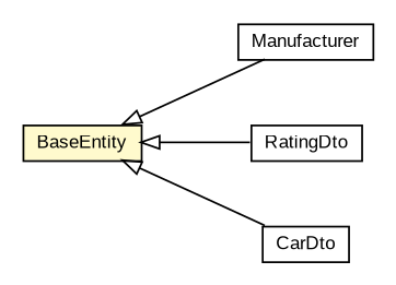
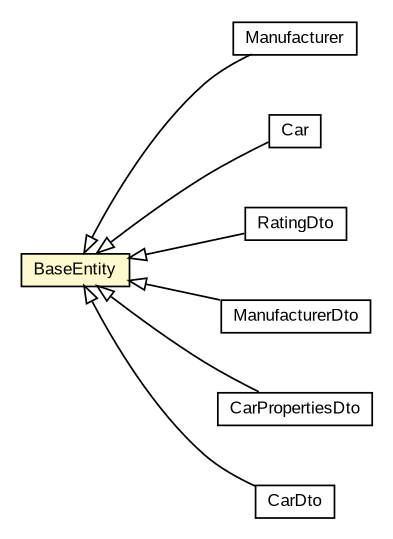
  digraph {
    nodesep=0.25
    rankdir=LR
    ranksep=0.5
    node [fontcolor=black fontname=arial fontsize=10.0 shape=plaintext]
    edge [arrowtail=empty dir=back fontname=arial fontsize=10 headport=p labelfontname=arial labelfontsize=10 tailport=p]
    n1 [label=<<table title="com.gwtplatform.carstore.server.dao.domain.Manufacturer" border="0" cellborder="1" cellspacing="0" cellpadding="2" port="p" href="../../server/dao/domain/Manufacturer.html"> 		<tr><td><table border="0" cellspacing="0" cellpadding="1"> <tr><td align="center" balign="center"> Manufacturer </td></tr> 		</table></td></tr> 		</table>>]
+   n2 [label=<<table title="com.gwtplatform.carstore.server.dao.domain.Car" border="0" cellborder="1" cellspacing="0" cellpadding="2" port="p" href="../../server/dao/domain/Car.html"> 		<tr><td><table border="0" cellspacing="0" cellpadding="1"> <tr><td align="center" balign="center"> Car </td></tr> 		</table></td></tr> 		</table>>]
    n3 [label=<<table title="com.gwtplatform.carstore.shared.dto.RatingDto" border="0" cellborder="1" cellspacing="0" cellpadding="2" port="p" href="./RatingDto.html"> 		<tr><td><table border="0" cellspacing="0" cellpadding="1"> <tr><td align="center" balign="center"> RatingDto </td></tr> 		</table></td></tr> 		</table>>]
+   n4 [label=<<table title="com.gwtplatform.carstore.shared.dto.ManufacturerDto" border="0" cellborder="1" cellspacing="0" cellpadding="2" port="p" href="./ManufacturerDto.html"> 		<tr><td><table border="0" cellspacing="0" cellpadding="1"> <tr><td align="center" balign="center"> ManufacturerDto </td></tr> 		</table></td></tr> 		</table>>]
    n5 [label=<<table title="com.gwtplatform.carstore.shared.dto.BaseEntity" border="0" cellborder="1" cellspacing="0" cellpadding="2" port="p" bgcolor="lemonChiffon" href="./BaseEntity.html"> 		<tr><td><table border="0" cellspacing="0" cellpadding="1"> <tr><td align="center" balign="center"> BaseEntity </td></tr> 		</table></td></tr> 		</table>>]
+   n6 [label=<<table title="com.gwtplatform.carstore.shared.dto.CarPropertiesDto" border="0" cellborder="1" cellspacing="0" cellpadding="2" port="p" href="./CarPropertiesDto.html"> 		<tr><td><table border="0" cellspacing="0" cellpadding="1"> <tr><td align="center" balign="center"> CarPropertiesDto </td></tr> 		</table></td></tr> 		</table>>]
    n7 [label=<<table title="com.gwtplatform.carstore.shared.dto.CarDto" border="0" cellborder="1" cellspacing="0" cellpadding="2" port="p" href="./CarDto.html"> 		<tr><td><table border="0" cellspacing="0" cellpadding="1"> <tr><td align="center" balign="center"> CarDto </td></tr> 		</table></td></tr> 		</table>>]
    n5 -> n1
+   n5 -> n2
    n5 -> n3
+   n5 -> n4
+   n5 -> n6
    n5 -> n7
  }
